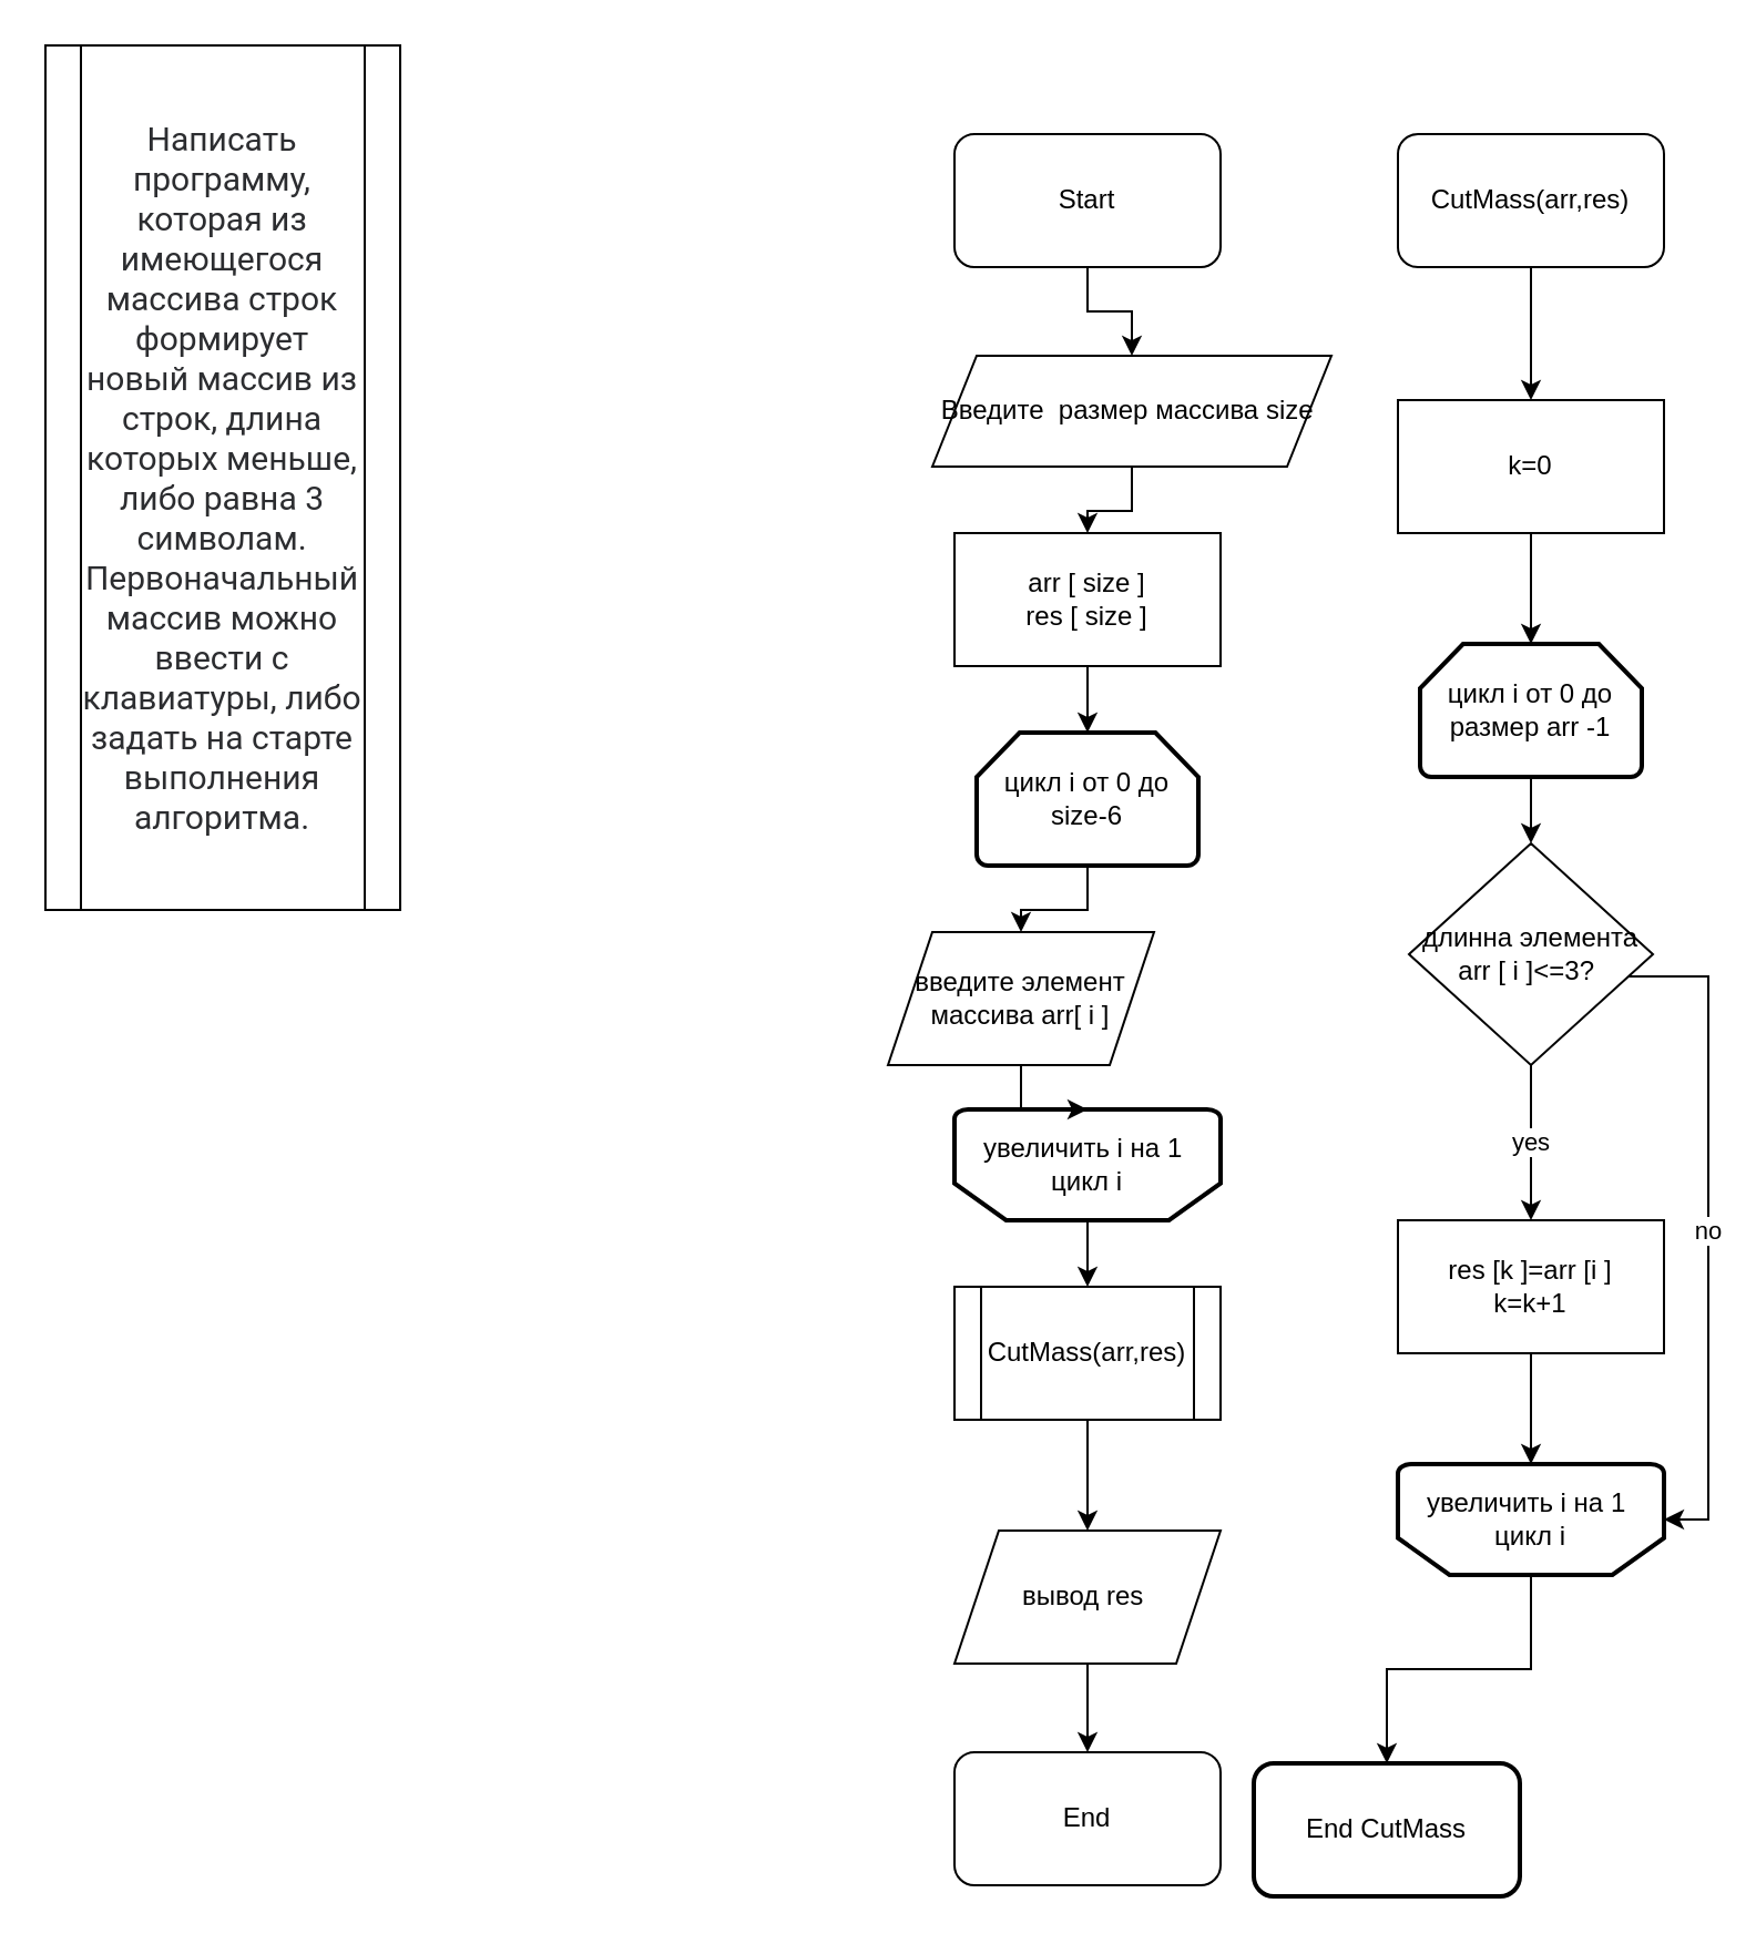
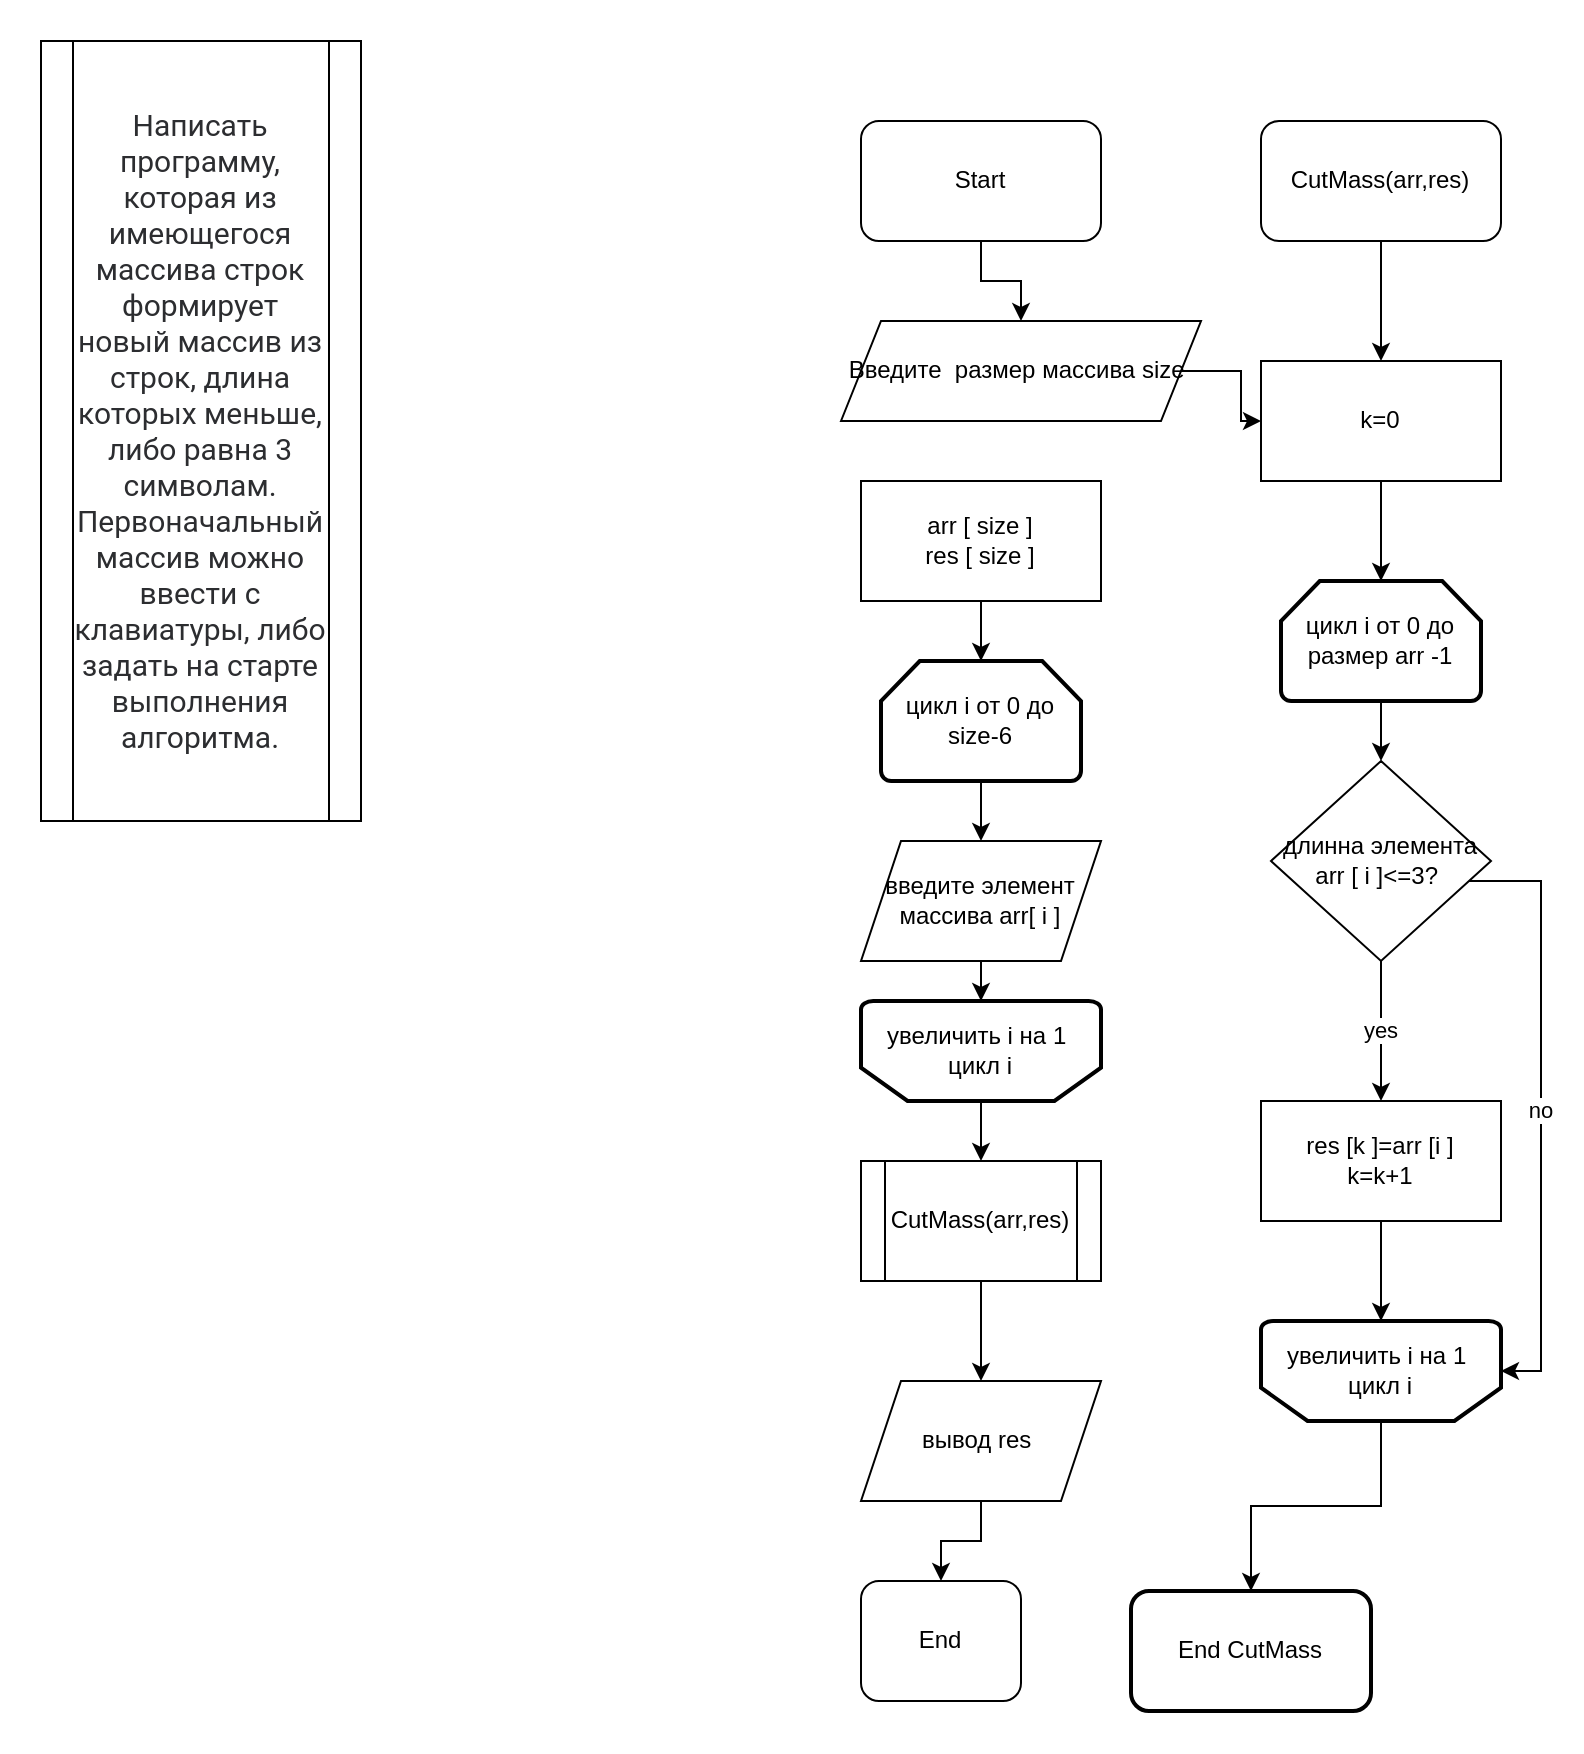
  <mxCell id="0" />
  <mxCell id="1" parent="0" />
  <mxCell id="2" value="&lt;span style=&quot;color: rgb(44, 45, 48); font-family: Roboto, &amp;quot;San Francisco&amp;quot;, &amp;quot;Helvetica Neue&amp;quot;, Helvetica, Arial; font-size: 15px; text-align: start; background-color: rgb(255, 255, 255);&quot;&gt;Написать программу, которая из имеющегося массива строк формирует новый массив из строк, длина которых меньше, либо равна 3 символам. Первоначальный массив можно ввести с клавиатуры, либо задать на старте выполнения алгоритма.&lt;/span&gt;" style="shape=process;whiteSpace=wrap;html=1;backgroundOutline=1;" parent="1" vertex="1"><mxGeometry x="20" width="160" height="390" as="geometry" y="20" /></mxCell>
  <mxCell id="3" style="edgeStyle=orthogonalEdgeStyle;rounded=0;orthogonalLoop=1;jettySize=auto;html=1;" parent="1" source="4" target="6" edge="1"><mxGeometry relative="1" as="geometry"><mxPoint x="490" y="180" as="targetPoint" /></mxGeometry></mxCell>
  <mxCell id="4" value="Start" style="rounded=1;whiteSpace=wrap;html=1;" parent="1" vertex="1"><mxGeometry x="430" y="60" width="120" height="60" as="geometry" /></mxCell>
- <mxCell id="5" style="edgeStyle=orthogonalEdgeStyle;rounded=0;orthogonalLoop=1;jettySize=auto;html=1;entryX=0.5;entryY=0;entryDx=0;entryDy=0;" edge="1" parent="1" source="6" target="19"><mxGeometry relative="1" as="geometry" /></mxCell>
+ <mxCell id="5" style="edgeStyle=orthogonalEdgeStyle;rounded=0;orthogonalLoop=1;jettySize=auto;html=1;" edge="1" parent="1" source="6" target="25"><mxGeometry relative="1" as="geometry" /></mxCell>
  <mxCell id="6" value="Введите&amp;nbsp; размер массива size&amp;nbsp;" style="shape=parallelogram;perimeter=parallelogramPerimeter;whiteSpace=wrap;html=1;fixedSize=1;" parent="1" vertex="1"><mxGeometry x="420" y="160" width="180" height="50" as="geometry" /></mxCell>
  <mxCell id="7" style="edgeStyle=orthogonalEdgeStyle;rounded=0;orthogonalLoop=1;jettySize=auto;html=1;" edge="1" parent="1" source="8"><mxGeometry relative="1" as="geometry"><mxPoint x="690" y="180" as="targetPoint" /></mxGeometry></mxCell>
  <mxCell id="8" value="CutMass(arr,res)" style="rounded=1;whiteSpace=wrap;html=1;" parent="1" vertex="1"><mxGeometry x="630" y="60" width="120" height="60" as="geometry" /></mxCell>
  <mxCell id="9" style="edgeStyle=orthogonalEdgeStyle;rounded=0;orthogonalLoop=1;jettySize=auto;html=1;entryX=0.5;entryY=0;entryDx=0;entryDy=0;" edge="1" parent="1" source="10" target="14"><mxGeometry relative="1" as="geometry" /></mxCell>
  <mxCell id="10" value="цикл i от 0 до size-6" style="strokeWidth=2;html=1;shape=mxgraph.flowchart.loop_limit;whiteSpace=wrap;" vertex="1" parent="1"><mxGeometry x="440" y="330" width="100" height="60" as="geometry" /></mxCell>
  <mxCell id="11" value="" style="edgeStyle=orthogonalEdgeStyle;rounded=0;orthogonalLoop=1;jettySize=auto;html=1;" edge="1" parent="1" source="12" target="17"><mxGeometry relative="1" as="geometry" /></mxCell>
  <mxCell id="12" value="увеличить i на 1&amp;nbsp;&lt;br&gt;цикл i" style="strokeWidth=2;html=1;shape=mxgraph.flowchart.loop_limit;whiteSpace=wrap;direction=west;" vertex="1" parent="1"><mxGeometry x="430" y="500" width="120" height="50" as="geometry" /></mxCell>
  <mxCell id="13" style="edgeStyle=orthogonalEdgeStyle;rounded=0;orthogonalLoop=1;jettySize=auto;html=1;entryX=0.5;entryY=1;entryDx=0;entryDy=0;entryPerimeter=0;" edge="1" parent="1" source="14" target="12"><mxGeometry relative="1" as="geometry" /></mxCell>
- <mxCell id="14" value="введите элемент массива arr[ i ]" style="shape=parallelogram;perimeter=parallelogramPerimeter;whiteSpace=wrap;html=1;fixedSize=1;" vertex="1" parent="1"><mxGeometry x="400" y="420" width="120" height="60" as="geometry" /></mxCell>
- <mxCell id="15" value="End" style="rounded=1;whiteSpace=wrap;html=1;" vertex="1" parent="1"><mxGeometry x="430" y="790" width="120" height="60" as="geometry" /></mxCell>
+ <mxCell id="14" value="введите элемент массива arr[ i ]" style="shape=parallelogram;perimeter=parallelogramPerimeter;whiteSpace=wrap;html=1;fixedSize=1;" vertex="1" parent="1"><mxGeometry x="430" y="420" width="120" height="60" as="geometry" /></mxCell>
+ <mxCell id="15" value="End" style="rounded=1;whiteSpace=wrap;html=1;" vertex="1" parent="1"><mxGeometry x="430" y="790" width="80" height="60" as="geometry" /></mxCell>
  <mxCell id="16" style="edgeStyle=orthogonalEdgeStyle;rounded=0;orthogonalLoop=1;jettySize=auto;html=1;" edge="1" parent="1" source="17" target="21"><mxGeometry relative="1" as="geometry" /></mxCell>
  <mxCell id="17" value="CutMass(arr,res)" style="shape=process;whiteSpace=wrap;html=1;backgroundOutline=1;" vertex="1" parent="1"><mxGeometry x="430" y="580" width="120" height="60" as="geometry" /></mxCell>
  <mxCell id="18" style="edgeStyle=orthogonalEdgeStyle;rounded=0;orthogonalLoop=1;jettySize=auto;html=1;entryX=0.5;entryY=0;entryDx=0;entryDy=0;entryPerimeter=0;" edge="1" parent="1" source="19" target="10"><mxGeometry relative="1" as="geometry" /></mxCell>
  <mxCell id="19" value="arr [ size ]&lt;br&gt;res [ size ]" style="rounded=0;whiteSpace=wrap;html=1;" vertex="1" parent="1"><mxGeometry x="430" y="240" width="120" height="60" as="geometry" /></mxCell>
  <mxCell id="20" value="" style="edgeStyle=orthogonalEdgeStyle;rounded=0;orthogonalLoop=1;jettySize=auto;html=1;" edge="1" parent="1" source="21" target="15"><mxGeometry relative="1" as="geometry" /></mxCell>
  <mxCell id="21" value="вывод res&amp;nbsp;" style="shape=parallelogram;perimeter=parallelogramPerimeter;whiteSpace=wrap;html=1;fixedSize=1;" vertex="1" parent="1"><mxGeometry x="430" y="690" width="120" height="60" as="geometry" /></mxCell>
  <mxCell id="22" value="" style="edgeStyle=orthogonalEdgeStyle;rounded=0;orthogonalLoop=1;jettySize=auto;html=1;" edge="1" parent="1" source="23" target="28"><mxGeometry relative="1" as="geometry" /></mxCell>
  <mxCell id="23" value="цикл i от 0 до размер arr -1" style="strokeWidth=2;html=1;shape=mxgraph.flowchart.loop_limit;whiteSpace=wrap;" vertex="1" parent="1"><mxGeometry x="640" y="290" width="100" height="60" as="geometry" /></mxCell>
  <mxCell id="24" value="" style="edgeStyle=orthogonalEdgeStyle;rounded=0;orthogonalLoop=1;jettySize=auto;html=1;" edge="1" parent="1" source="25" target="23"><mxGeometry relative="1" as="geometry" /></mxCell>
  <mxCell id="25" value="k=0" style="rounded=0;whiteSpace=wrap;html=1;" vertex="1" parent="1"><mxGeometry x="630" y="180" width="120" height="60" as="geometry" /></mxCell>
  <mxCell id="26" value="yes" style="edgeStyle=orthogonalEdgeStyle;rounded=0;orthogonalLoop=1;jettySize=auto;html=1;" edge="1" parent="1" source="28"><mxGeometry relative="1" as="geometry"><mxPoint x="690" y="550" as="targetPoint" /></mxGeometry></mxCell>
  <mxCell id="27" value="no" style="edgeStyle=orthogonalEdgeStyle;rounded=0;orthogonalLoop=1;jettySize=auto;html=1;entryX=0;entryY=0.5;entryDx=0;entryDy=0;entryPerimeter=0;" edge="1" parent="1" source="28" target="32"><mxGeometry relative="1" as="geometry"><mxPoint x="770" y="580" as="targetPoint" /><Array as="points"><mxPoint x="770" y="440" /><mxPoint x="770" y="685" /></Array></mxGeometry></mxCell>
  <mxCell id="28" value="длинна элемента arr [ i ]&amp;lt;=3?&amp;nbsp;" style="rhombus;whiteSpace=wrap;html=1;" vertex="1" parent="1"><mxGeometry x="635" y="380" width="110" height="100" as="geometry" /></mxCell>
  <mxCell id="29" style="edgeStyle=orthogonalEdgeStyle;rounded=0;orthogonalLoop=1;jettySize=auto;html=1;entryX=0.5;entryY=1;entryDx=0;entryDy=0;entryPerimeter=0;" edge="1" parent="1" source="30" target="32"><mxGeometry relative="1" as="geometry" /></mxCell>
  <mxCell id="30" value="res [k ]=arr [i ]&lt;br&gt;k=k+1" style="rounded=0;whiteSpace=wrap;html=1;" vertex="1" parent="1"><mxGeometry x="630" y="550" width="120" height="60" as="geometry" /></mxCell>
  <mxCell id="31" value="" style="edgeStyle=orthogonalEdgeStyle;rounded=0;orthogonalLoop=1;jettySize=auto;html=1;" edge="1" parent="1" source="32" target="33"><mxGeometry relative="1" as="geometry" /></mxCell>
  <mxCell id="32" value="увеличить i на 1&amp;nbsp;&lt;br&gt;цикл i" style="strokeWidth=2;html=1;shape=mxgraph.flowchart.loop_limit;whiteSpace=wrap;direction=west;" vertex="1" parent="1"><mxGeometry x="630" y="660" width="120" height="50" as="geometry" /></mxCell>
  <mxCell id="33" value="End CutMass" style="rounded=1;whiteSpace=wrap;html=1;strokeWidth=2;" vertex="1" parent="1"><mxGeometry x="565" y="795" width="120" height="60" as="geometry" /></mxCell>
